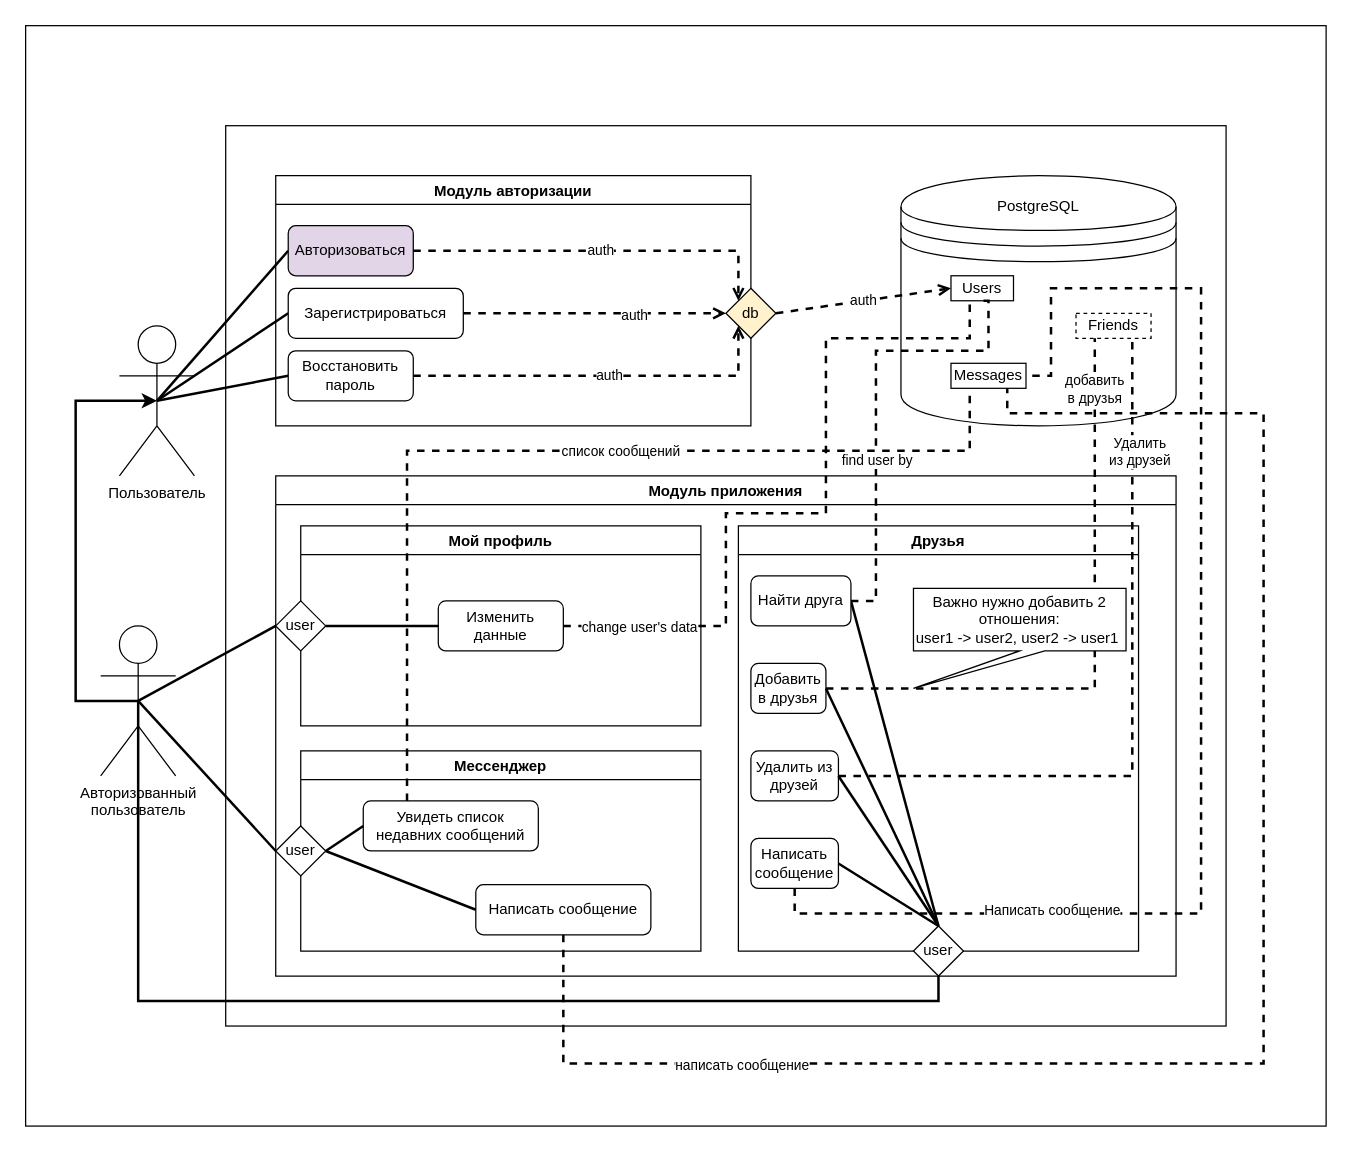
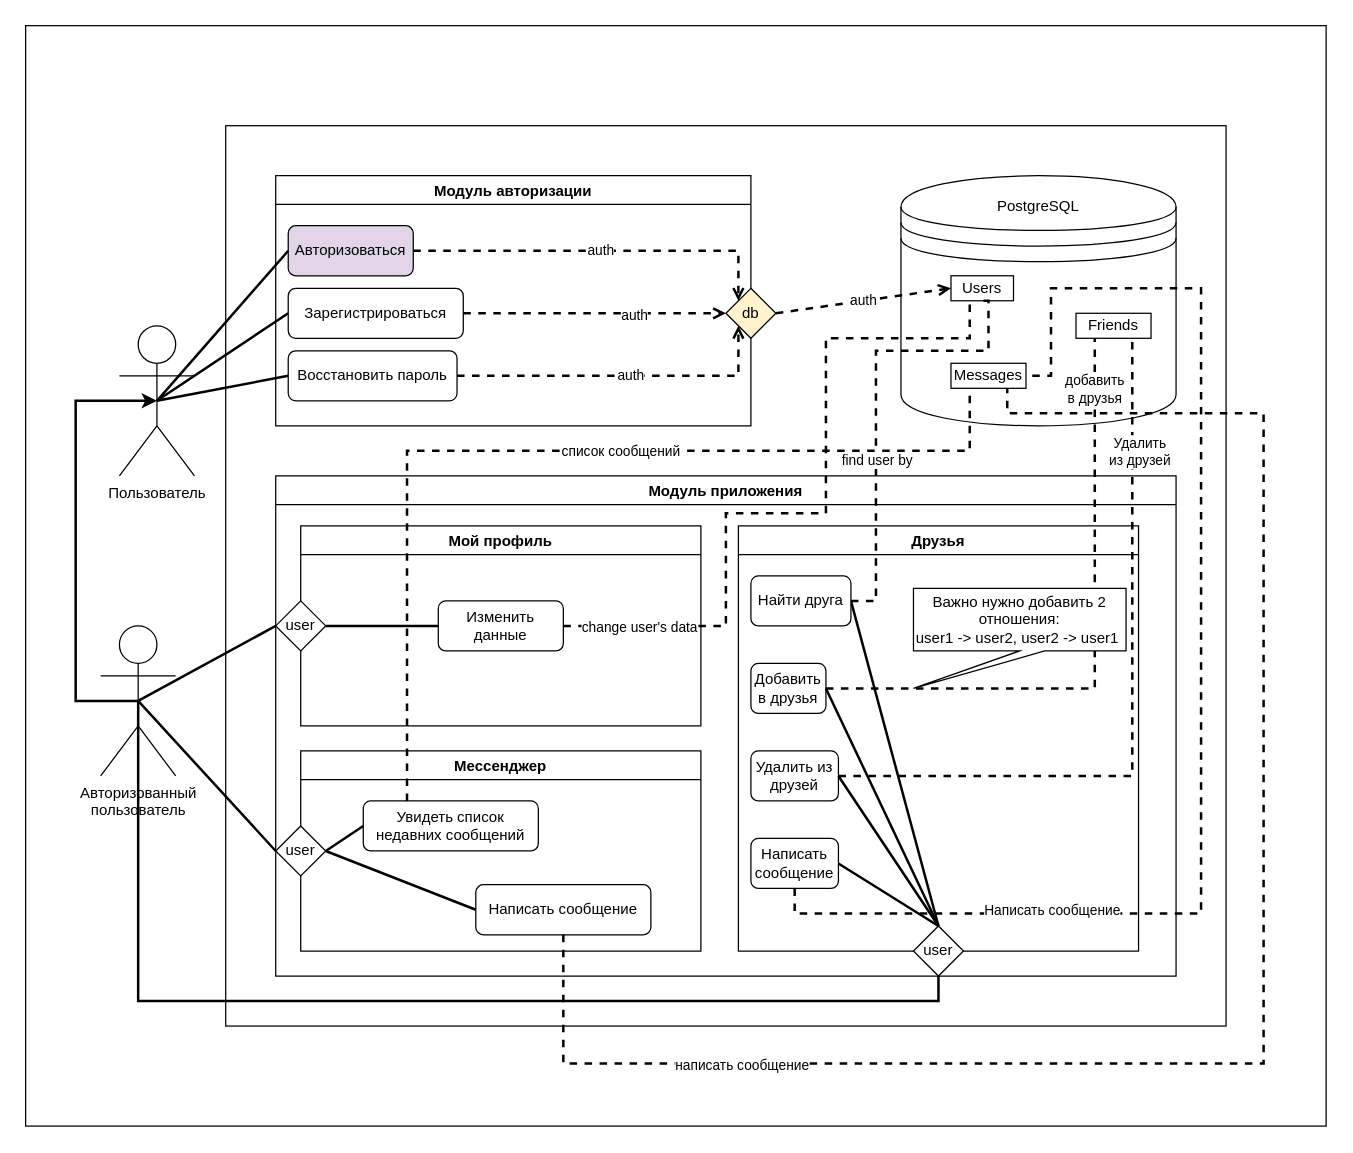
  <mxCell id="0" />
  <mxCell id="1" parent="0" />
  <mxCell id="2" value="" style="rounded=0;whiteSpace=wrap;html=1;" parent="1" vertex="1"><mxGeometry x="20" y="20" width="1040" height="880" as="geometry" /></mxCell>
  <mxCell id="3" value="" style="rounded=0;whiteSpace=wrap;html=1;" parent="1" vertex="1"><mxGeometry x="180" y="100" width="800" height="720" as="geometry" /></mxCell>
  <mxCell id="4" style="edgeStyle=orthogonalEdgeStyle;rounded=0;orthogonalLoop=1;jettySize=auto;html=1;entryX=0.5;entryY=0.5;entryDx=0;entryDy=0;entryPerimeter=0;exitX=0.5;exitY=0.5;exitDx=0;exitDy=0;exitPerimeter=0;spacing=2;labelBorderColor=none;fontStyle=1;strokeWidth=2;" parent="1" source="8" target="12" edge="1"><mxGeometry relative="1" as="geometry"><Array as="points"><mxPoint x="60" y="560" /><mxPoint x="60" y="320" /></Array></mxGeometry></mxCell>
  <mxCell id="5" style="rounded=0;orthogonalLoop=1;jettySize=auto;html=1;exitX=0.5;exitY=0.5;exitDx=0;exitDy=0;exitPerimeter=0;entryX=0;entryY=0.5;entryDx=0;entryDy=0;labelBorderColor=none;endArrow=none;endFill=0;strokeWidth=2;" parent="1" source="8" target="19" edge="1"><mxGeometry relative="1" as="geometry" /></mxCell>
  <mxCell id="6" style="edgeStyle=none;rounded=0;orthogonalLoop=1;jettySize=auto;html=1;exitX=0.5;exitY=0.5;exitDx=0;exitDy=0;exitPerimeter=0;entryX=0;entryY=0.5;entryDx=0;entryDy=0;labelBorderColor=none;endArrow=none;endFill=0;strokeWidth=2;" parent="1" source="8" target="23" edge="1"><mxGeometry relative="1" as="geometry" /></mxCell>
  <mxCell id="7" style="edgeStyle=orthogonalEdgeStyle;rounded=0;orthogonalLoop=1;jettySize=auto;html=1;exitX=0.5;exitY=0.5;exitDx=0;exitDy=0;exitPerimeter=0;entryX=0.5;entryY=1;entryDx=0;entryDy=0;labelBorderColor=none;endArrow=none;endFill=0;strokeWidth=2;" parent="1" source="8" target="40" edge="1"><mxGeometry relative="1" as="geometry"><mxPoint x="750" y="780" as="targetPoint" /><Array as="points"><mxPoint x="110" y="800" /><mxPoint x="750" y="800" /></Array></mxGeometry></mxCell>
  <mxCell id="8" value="Авторизованный&lt;br&gt;пользователь" style="shape=umlActor;verticalLabelPosition=bottom;verticalAlign=top;html=1;outlineConnect=0;" parent="1" vertex="1"><mxGeometry x="80" y="500" width="60" height="120" as="geometry" /></mxCell>
  <mxCell id="9" style="rounded=0;orthogonalLoop=1;jettySize=auto;html=1;exitX=0.5;exitY=0.5;exitDx=0;exitDy=0;exitPerimeter=0;entryX=0;entryY=0.5;entryDx=0;entryDy=0;labelBorderColor=none;strokeWidth=2;endArrow=none;endFill=0;" parent="1" source="12" target="16" edge="1"><mxGeometry relative="1" as="geometry" /></mxCell>
  <mxCell id="10" style="rounded=0;orthogonalLoop=1;jettySize=auto;html=1;exitX=0.5;exitY=0.5;exitDx=0;exitDy=0;exitPerimeter=0;entryX=0;entryY=0.5;entryDx=0;entryDy=0;labelBorderColor=none;endArrow=none;endFill=0;strokeWidth=2;" parent="1" source="12" target="15" edge="1"><mxGeometry relative="1" as="geometry" /></mxCell>
  <mxCell id="11" style="edgeStyle=none;rounded=0;orthogonalLoop=1;jettySize=auto;html=1;exitX=0.5;exitY=0.5;exitDx=0;exitDy=0;exitPerimeter=0;entryX=0;entryY=0.5;entryDx=0;entryDy=0;labelBorderColor=none;endArrow=none;endFill=0;strokeWidth=2;" parent="1" source="12" target="14" edge="1"><mxGeometry relative="1" as="geometry" /></mxCell>
  <mxCell id="12" value="Пользователь" style="shape=umlActor;verticalLabelPosition=bottom;verticalAlign=top;html=1;outlineConnect=0;" parent="1" vertex="1"><mxGeometry x="95" y="260" width="60" height="120" as="geometry" /></mxCell>
  <mxCell id="13" value="Модуль авторизации" style="swimlane;" parent="1" vertex="1"><mxGeometry x="220" y="140" width="380" height="200" as="geometry" /></mxCell>
- <mxCell id="14" value="Восстановить пароль" style="rounded=1;whiteSpace=wrap;html=1;" parent="13" vertex="1"><mxGeometry x="10" y="140" width="100" height="40" as="geometry" /></mxCell>
+ <mxCell id="14" value="Восстановить пароль" style="rounded=1;whiteSpace=wrap;html=1;" parent="13" vertex="1"><mxGeometry x="10" y="140" width="135" height="40" as="geometry" /></mxCell>
  <mxCell id="15" value="Зарегистрироваться" style="rounded=1;whiteSpace=wrap;html=1;" parent="13" vertex="1"><mxGeometry x="10" y="90" width="140" height="40" as="geometry" /></mxCell>
  <mxCell id="16" value="Авторизоваться" style="rounded=1;whiteSpace=wrap;html=1;fillColor=#e1d5e7;" parent="13" vertex="1"><mxGeometry x="10" y="40" width="100" height="40" as="geometry" /></mxCell>
  <mxCell id="17" value="Модуль приложения" style="swimlane;" parent="1" vertex="1"><mxGeometry x="220" y="380" width="720" height="400" as="geometry" /></mxCell>
  <mxCell id="18" value="Мой профиль" style="swimlane;" parent="17" vertex="1"><mxGeometry x="20" y="40" width="320" height="160" as="geometry" /></mxCell>
  <mxCell id="19" value="user" style="rhombus;whiteSpace=wrap;html=1;" parent="18" vertex="1"><mxGeometry x="-20" y="60" width="40" height="40" as="geometry" /></mxCell>
  <mxCell id="20" value="Изменить данные" style="rounded=1;whiteSpace=wrap;html=1;" parent="18" vertex="1"><mxGeometry x="110" y="60" width="100" height="40" as="geometry" /></mxCell>
  <mxCell id="21" style="rounded=0;orthogonalLoop=1;jettySize=auto;html=1;exitX=1;exitY=0.5;exitDx=0;exitDy=0;entryX=0;entryY=0.5;entryDx=0;entryDy=0;labelBorderColor=none;endArrow=none;endFill=0;strokeWidth=2;" parent="18" source="19" target="20" edge="1"><mxGeometry relative="1" as="geometry" /></mxCell>
  <mxCell id="22" value="Мессенджер" style="swimlane;" parent="17" vertex="1"><mxGeometry x="20" y="220" width="320" height="160" as="geometry" /></mxCell>
  <mxCell id="23" value="user" style="rhombus;whiteSpace=wrap;html=1;" parent="22" vertex="1"><mxGeometry x="-20" y="60" width="40" height="40" as="geometry" /></mxCell>
  <mxCell id="24" value="Написать сообщение" style="rounded=1;whiteSpace=wrap;html=1;" parent="22" vertex="1"><mxGeometry x="140" y="107" width="140" height="40" as="geometry" /></mxCell>
  <mxCell id="25" style="rounded=0;orthogonalLoop=1;jettySize=auto;html=1;exitX=1;exitY=0.5;exitDx=0;exitDy=0;entryX=0;entryY=0.5;entryDx=0;entryDy=0;labelBorderColor=none;endArrow=none;endFill=0;strokeWidth=2;" parent="22" source="23" target="24" edge="1"><mxGeometry relative="1" as="geometry" /></mxCell>
  <mxCell id="26" value="" style="shape=datastore;whiteSpace=wrap;html=1;" parent="1" vertex="1"><mxGeometry x="720" y="140" width="220" height="200" as="geometry" /></mxCell>
  <mxCell id="27" value="PostgreSQL" style="text;html=1;strokeColor=none;fillColor=none;align=center;verticalAlign=middle;whiteSpace=wrap;rounded=0;" parent="1" vertex="1"><mxGeometry x="800" y="150" width="60" height="30" as="geometry" /></mxCell>
  <mxCell id="28" value="Users" style="rounded=0;whiteSpace=wrap;html=1;" parent="1" vertex="1"><mxGeometry x="760" y="220" width="50" height="20" as="geometry" /></mxCell>
- <mxCell id="29" value="Friends" style="rounded=0;whiteSpace=wrap;html=1;dashed=1;" parent="1" vertex="1"><mxGeometry x="860" y="250" width="60" height="20" as="geometry" /></mxCell>
+ <mxCell id="29" value="Friends" style="rounded=0;whiteSpace=wrap;html=1;" parent="1" vertex="1"><mxGeometry x="860" y="250" width="60" height="20" as="geometry" /></mxCell>
  <mxCell id="30" value="Messages" style="rounded=0;whiteSpace=wrap;html=1;" parent="1" vertex="1"><mxGeometry x="760" y="290" width="60" height="20" as="geometry" /></mxCell>
  <mxCell id="31" value="auth" style="endArrow=open;dashed=1;html=1;rounded=0;labelBorderColor=none;strokeWidth=2;exitX=1;exitY=0.5;exitDx=0;exitDy=0;entryX=0;entryY=0;entryDx=0;entryDy=0;endFill=0;edgeStyle=orthogonalEdgeStyle;" parent="1" source="16" target="33" edge="1"><mxGeometry width="50" height="50" relative="1" as="geometry"><mxPoint x="380" y="340" as="sourcePoint" /><mxPoint x="430" y="290" as="targetPoint" /><Array as="points"><mxPoint x="590" y="200" /></Array></mxGeometry></mxCell>
  <mxCell id="32" value="auth" style="rounded=0;orthogonalLoop=1;jettySize=auto;html=1;exitX=1;exitY=0.5;exitDx=0;exitDy=0;entryX=0;entryY=0.5;entryDx=0;entryDy=0;labelBorderColor=none;endArrow=open;endFill=0;strokeWidth=2;dashed=1;" parent="1" source="33" target="28" edge="1"><mxGeometry relative="1" as="geometry" /></mxCell>
  <mxCell id="33" value="db" style="rhombus;whiteSpace=wrap;html=1;fillColor=#fff2cc;" parent="1" vertex="1"><mxGeometry x="580" y="230" width="40" height="40" as="geometry" /></mxCell>
  <mxCell id="34" style="edgeStyle=none;rounded=0;orthogonalLoop=1;jettySize=auto;html=1;entryX=0;entryY=0.5;entryDx=0;entryDy=0;labelBorderColor=none;endArrow=open;endFill=0;strokeWidth=2;dashed=1;" parent="1" source="15" target="33" edge="1"><mxGeometry relative="1" as="geometry" /></mxCell>
  <mxCell id="35" value="auth" style="edgeLabel;html=1;align=center;verticalAlign=middle;resizable=0;points=[];" parent="34" vertex="1" connectable="0"><mxGeometry x="0.299" y="-1" relative="1" as="geometry"><mxPoint as="offset" /></mxGeometry></mxCell>
  <mxCell id="36" style="edgeStyle=orthogonalEdgeStyle;rounded=0;orthogonalLoop=1;jettySize=auto;html=1;exitX=1;exitY=0.5;exitDx=0;exitDy=0;entryX=0;entryY=1;entryDx=0;entryDy=0;dashed=1;labelBorderColor=none;endArrow=open;endFill=0;strokeWidth=2;" parent="1" source="14" target="33" edge="1"><mxGeometry relative="1" as="geometry" /></mxCell>
  <mxCell id="37" value="auth" style="edgeLabel;html=1;align=center;verticalAlign=middle;resizable=0;points=[];" parent="36" vertex="1" connectable="0"><mxGeometry x="0.043" y="1" relative="1" as="geometry"><mxPoint as="offset" /></mxGeometry></mxCell>
  <mxCell id="38" value="Друзья" style="swimlane;" parent="1" vertex="1"><mxGeometry x="590" y="420" width="320" height="340" as="geometry" /></mxCell>
  <mxCell id="39" style="edgeStyle=none;rounded=0;orthogonalLoop=1;jettySize=auto;html=1;exitX=0.5;exitY=0;exitDx=0;exitDy=0;entryX=1;entryY=0.5;entryDx=0;entryDy=0;labelBorderColor=none;endArrow=none;endFill=0;strokeWidth=2;" parent="38" source="40" target="41" edge="1"><mxGeometry relative="1" as="geometry" /></mxCell>
  <mxCell id="40" value="user" style="rhombus;whiteSpace=wrap;html=1;" parent="38" vertex="1"><mxGeometry x="140" y="320" width="40" height="40" as="geometry" /></mxCell>
  <mxCell id="41" value="Найти друга" style="rounded=1;whiteSpace=wrap;html=1;" parent="38" vertex="1"><mxGeometry x="10" y="40" width="80" height="40" as="geometry" /></mxCell>
  <mxCell id="42" value="" style="edgeStyle=orthogonalEdgeStyle;rounded=0;orthogonalLoop=1;jettySize=auto;html=1;exitX=1;exitY=0.5;exitDx=0;exitDy=0;entryX=0.25;entryY=1;entryDx=0;entryDy=0;labelBorderColor=none;endArrow=none;endFill=0;strokeWidth=2;dashed=1;" parent="1" source="20" target="28" edge="1"><mxGeometry relative="1" as="geometry"><mxPoint x="570" y="470" as="sourcePoint" /><Array as="points"><mxPoint x="580" y="500" /><mxPoint x="580" y="410" /><mxPoint x="660" y="410" /><mxPoint x="660" y="270" /><mxPoint x="775" y="270" /></Array></mxGeometry></mxCell>
  <mxCell id="43" value="change user's data" style="edgeLabel;html=1;align=center;verticalAlign=middle;resizable=0;points=[];" parent="42" vertex="1" connectable="0"><mxGeometry x="-0.856" y="-1" relative="1" as="geometry"><mxPoint x="18" y="-1" as="offset" /></mxGeometry></mxCell>
  <mxCell id="44" style="edgeStyle=orthogonalEdgeStyle;rounded=0;orthogonalLoop=1;jettySize=auto;html=1;exitX=1;exitY=0.5;exitDx=0;exitDy=0;entryX=0.25;entryY=1;entryDx=0;entryDy=0;dashed=1;labelBorderColor=none;endArrow=none;endFill=0;strokeWidth=2;" parent="1" source="46" target="29" edge="1"><mxGeometry relative="1" as="geometry" /></mxCell>
  <mxCell id="45" value="добавить &lt;br&gt;в друзья" style="edgeLabel;html=1;align=center;verticalAlign=middle;resizable=0;points=[];" parent="44" vertex="1" connectable="0"><mxGeometry x="0.647" y="1" relative="1" as="geometry"><mxPoint y="-47" as="offset" /></mxGeometry></mxCell>
  <mxCell id="46" value="Добавить в друзья" style="rounded=1;whiteSpace=wrap;html=1;" parent="1" vertex="1"><mxGeometry x="600" y="530" width="60" height="40" as="geometry" /></mxCell>
  <mxCell id="47" style="edgeStyle=orthogonalEdgeStyle;rounded=0;orthogonalLoop=1;jettySize=auto;html=1;exitX=1;exitY=0.5;exitDx=0;exitDy=0;entryX=0.75;entryY=1;entryDx=0;entryDy=0;dashed=1;labelBorderColor=none;endArrow=none;endFill=0;strokeWidth=2;" parent="1" source="49" target="29" edge="1"><mxGeometry relative="1" as="geometry" /></mxCell>
  <mxCell id="48" value="Удалить&lt;br&gt;из друзей" style="edgeLabel;html=1;align=center;verticalAlign=middle;resizable=0;points=[];" parent="47" vertex="1" connectable="0"><mxGeometry x="0.688" relative="1" as="geometry"><mxPoint x="5" y="-1" as="offset" /></mxGeometry></mxCell>
  <mxCell id="49" value="Удалить из друзей" style="rounded=1;whiteSpace=wrap;html=1;" parent="1" vertex="1"><mxGeometry x="600" y="600" width="70" height="40" as="geometry" /></mxCell>
  <mxCell id="50" style="edgeStyle=orthogonalEdgeStyle;rounded=0;orthogonalLoop=1;jettySize=auto;html=1;exitX=0.5;exitY=1;exitDx=0;exitDy=0;entryX=1;entryY=0.5;entryDx=0;entryDy=0;dashed=1;labelBorderColor=none;endArrow=none;endFill=0;strokeWidth=2;" parent="1" source="52" target="30" edge="1"><mxGeometry relative="1" as="geometry"><Array as="points"><mxPoint x="635" y="730" /><mxPoint x="960" y="730" /><mxPoint x="960" y="230" /><mxPoint x="840" y="230" /><mxPoint x="840" y="300" /></Array></mxGeometry></mxCell>
  <mxCell id="51" value="Написать сообщение" style="edgeLabel;html=1;align=center;verticalAlign=middle;resizable=0;points=[];" parent="50" vertex="1" connectable="0"><mxGeometry x="-0.609" y="-1" relative="1" as="geometry"><mxPoint x="19" y="-4" as="offset" /></mxGeometry></mxCell>
  <mxCell id="52" value="Написать сообщение" style="rounded=1;whiteSpace=wrap;html=1;" parent="1" vertex="1"><mxGeometry x="600" y="670" width="70" height="40" as="geometry" /></mxCell>
  <mxCell id="53" style="rounded=0;orthogonalLoop=1;jettySize=auto;html=1;exitX=0.5;exitY=0;exitDx=0;exitDy=0;entryX=1;entryY=0.5;entryDx=0;entryDy=0;labelBorderColor=none;endArrow=none;endFill=0;strokeWidth=2;" parent="1" source="40" target="52" edge="1"><mxGeometry relative="1" as="geometry" /></mxCell>
  <mxCell id="54" style="edgeStyle=none;rounded=0;orthogonalLoop=1;jettySize=auto;html=1;exitX=0.5;exitY=0;exitDx=0;exitDy=0;entryX=1;entryY=0.5;entryDx=0;entryDy=0;labelBorderColor=none;endArrow=none;endFill=0;strokeWidth=2;" parent="1" source="40" target="49" edge="1"><mxGeometry relative="1" as="geometry" /></mxCell>
  <mxCell id="55" style="edgeStyle=none;rounded=0;orthogonalLoop=1;jettySize=auto;html=1;exitX=0.5;exitY=0;exitDx=0;exitDy=0;entryX=1;entryY=0.5;entryDx=0;entryDy=0;labelBorderColor=none;endArrow=none;endFill=0;strokeWidth=2;" parent="1" source="40" target="46" edge="1"><mxGeometry relative="1" as="geometry" /></mxCell>
  <mxCell id="56" style="edgeStyle=orthogonalEdgeStyle;rounded=0;orthogonalLoop=1;jettySize=auto;html=1;exitX=1;exitY=0.5;exitDx=0;exitDy=0;entryX=0.5;entryY=1;entryDx=0;entryDy=0;labelBorderColor=none;endArrow=none;endFill=0;strokeWidth=2;dashed=1;" parent="1" source="41" target="28" edge="1"><mxGeometry relative="1" as="geometry"><Array as="points"><mxPoint x="700" y="480" /><mxPoint x="700" y="280" /><mxPoint x="790" y="280" /></Array></mxGeometry></mxCell>
  <mxCell id="57" value="find user by" style="edgeLabel;html=1;align=center;verticalAlign=middle;resizable=0;points=[];" parent="56" vertex="1" connectable="0"><mxGeometry x="-0.179" relative="1" as="geometry"><mxPoint y="13" as="offset" /></mxGeometry></mxCell>
  <mxCell id="58" value="Важно нужно добавить 2 отношения: &lt;br&gt;user1 -&amp;gt; user2, user2 -&amp;gt; user1&amp;nbsp;" style="shape=callout;whiteSpace=wrap;html=1;perimeter=calloutPerimeter;position2=0;" parent="1" vertex="1"><mxGeometry x="730" y="470" width="170" height="80" as="geometry" /></mxCell>
  <mxCell id="59" style="edgeStyle=orthogonalEdgeStyle;rounded=0;orthogonalLoop=1;jettySize=auto;html=1;exitX=0.25;exitY=0;exitDx=0;exitDy=0;entryX=0.25;entryY=1;entryDx=0;entryDy=0;labelBorderColor=none;endArrow=none;endFill=0;strokeWidth=2;dashed=1;" parent="1" source="61" target="30" edge="1"><mxGeometry relative="1" as="geometry"><Array as="points"><mxPoint x="325" y="360" /><mxPoint x="775" y="360" /></Array></mxGeometry></mxCell>
  <mxCell id="60" value="список сообщений" style="edgeLabel;html=1;align=center;verticalAlign=middle;resizable=0;points=[];" parent="59" vertex="1" connectable="0"><mxGeometry x="0.155" y="1" relative="1" as="geometry"><mxPoint y="1" as="offset" /></mxGeometry></mxCell>
  <mxCell id="61" value="Увидеть список недавних сообщений" style="rounded=1;whiteSpace=wrap;html=1;" parent="1" vertex="1"><mxGeometry x="290" y="640" width="140" height="40" as="geometry" /></mxCell>
  <mxCell id="62" style="rounded=0;orthogonalLoop=1;jettySize=auto;html=1;exitX=1;exitY=0.5;exitDx=0;exitDy=0;entryX=0;entryY=0.5;entryDx=0;entryDy=0;labelBorderColor=none;endArrow=none;endFill=0;strokeWidth=2;" parent="1" source="23" target="61" edge="1"><mxGeometry relative="1" as="geometry" /></mxCell>
  <mxCell id="63" style="edgeStyle=orthogonalEdgeStyle;rounded=0;orthogonalLoop=1;jettySize=auto;html=1;exitX=0.5;exitY=1;exitDx=0;exitDy=0;entryX=0.75;entryY=1;entryDx=0;entryDy=0;dashed=1;labelBorderColor=none;endArrow=none;endFill=0;strokeWidth=2;" parent="1" source="24" target="30" edge="1"><mxGeometry relative="1" as="geometry"><Array as="points"><mxPoint x="450" y="850" /><mxPoint x="1010" y="850" /><mxPoint x="1010" y="330" /><mxPoint x="805" y="330" /></Array></mxGeometry></mxCell>
  <mxCell id="64" value="написать сообщение" style="edgeLabel;html=1;align=center;verticalAlign=middle;resizable=0;points=[];" parent="63" vertex="1" connectable="0"><mxGeometry x="-0.652" y="-1" relative="1" as="geometry"><mxPoint as="offset" /></mxGeometry></mxCell>
